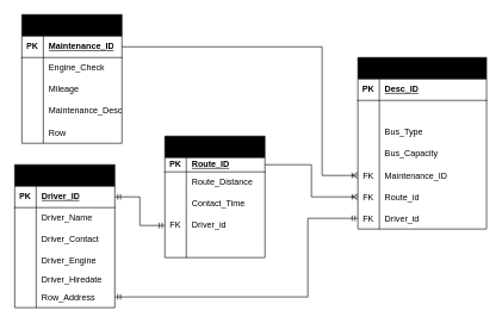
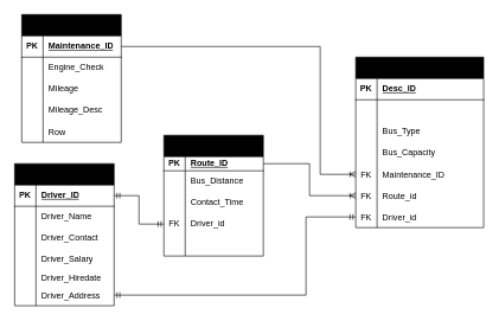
  <mxCell id="0" />
  <mxCell id="1" parent="0" />
  <mxCell id="2" value="ROUTES" style="shape=table;startSize=30;container=1;collapsible=1;childLayout=tableLayout;fixedRows=1;rowLines=0;fontStyle=1;align=center;resizeLast=1;html=1;fillColor=#000000;" parent="1" vertex="1"><mxGeometry x="230" y="190" width="140" height="170" as="geometry" /></mxCell>
  <mxCell id="3" value="" style="shape=tableRow;horizontal=0;startSize=0;swimlaneHead=0;swimlaneBody=0;fillColor=none;collapsible=0;dropTarget=0;points=[[0,0.5],[1,0.5]];portConstraint=eastwest;top=0;left=0;right=0;bottom=1;" parent="2" vertex="1"><mxGeometry y="30" width="140" height="20" as="geometry" /></mxCell>
  <mxCell id="4" value="PK" style="shape=partialRectangle;connectable=0;fillColor=none;top=0;left=0;bottom=0;right=0;fontStyle=1;overflow=hidden;whiteSpace=wrap;html=1;" parent="3" vertex="1"><mxGeometry width="30" height="20" as="geometry"><mxRectangle width="30" height="20" as="alternateBounds" /></mxGeometry></mxCell>
  <mxCell id="5" value="Route_ID" style="shape=partialRectangle;connectable=0;fillColor=none;top=0;left=0;bottom=0;right=0;align=left;spacingLeft=6;fontStyle=5;overflow=hidden;whiteSpace=wrap;html=1;" parent="3" vertex="1"><mxGeometry x="30" width="110" height="20" as="geometry"><mxRectangle width="110" height="20" as="alternateBounds" /></mxGeometry></mxCell>
  <mxCell id="6" value="" style="shape=tableRow;horizontal=0;startSize=0;swimlaneHead=0;swimlaneBody=0;fillColor=none;collapsible=0;dropTarget=0;points=[[0,0.5],[1,0.5]];portConstraint=eastwest;top=0;left=0;right=0;bottom=0;" parent="2" vertex="1"><mxGeometry y="50" width="140" height="30" as="geometry" /></mxCell>
  <mxCell id="7" value="" style="shape=partialRectangle;connectable=0;fillColor=none;top=0;left=0;bottom=0;right=0;editable=1;overflow=hidden;whiteSpace=wrap;html=1;" parent="6" vertex="1"><mxGeometry width="30" height="30" as="geometry"><mxRectangle width="30" height="30" as="alternateBounds" /></mxGeometry></mxCell>
- <mxCell id="8" value="Route_Distance" style="shape=partialRectangle;connectable=0;fillColor=none;top=0;left=0;bottom=0;right=0;align=left;spacingLeft=6;overflow=hidden;whiteSpace=wrap;html=1;" parent="6" vertex="1"><mxGeometry x="30" width="110" height="30" as="geometry"><mxRectangle width="110" height="30" as="alternateBounds" /></mxGeometry></mxCell>
+ <mxCell id="8" value="Bus_Distance" style="shape=partialRectangle;connectable=0;fillColor=none;top=0;left=0;bottom=0;right=0;align=left;spacingLeft=6;overflow=hidden;whiteSpace=wrap;html=1;" parent="6" vertex="1"><mxGeometry x="30" width="110" height="30" as="geometry"><mxRectangle width="110" height="30" as="alternateBounds" /></mxGeometry></mxCell>
  <mxCell id="9" value="" style="shape=tableRow;horizontal=0;startSize=0;swimlaneHead=0;swimlaneBody=0;fillColor=none;collapsible=0;dropTarget=0;points=[[0,0.5],[1,0.5]];portConstraint=eastwest;top=0;left=0;right=0;bottom=0;" parent="2" vertex="1"><mxGeometry y="80" width="140" height="30" as="geometry" /></mxCell>
  <mxCell id="10" value="" style="shape=partialRectangle;connectable=0;fillColor=none;top=0;left=0;bottom=0;right=0;editable=1;overflow=hidden;whiteSpace=wrap;html=1;" parent="9" vertex="1"><mxGeometry width="30" height="30" as="geometry"><mxRectangle width="30" height="30" as="alternateBounds" /></mxGeometry></mxCell>
  <mxCell id="11" value="Contact_Time" style="shape=partialRectangle;connectable=0;fillColor=none;top=0;left=0;bottom=0;right=0;align=left;spacingLeft=6;overflow=hidden;whiteSpace=wrap;html=1;" parent="9" vertex="1"><mxGeometry x="30" width="110" height="30" as="geometry"><mxRectangle width="110" height="30" as="alternateBounds" /></mxGeometry></mxCell>
  <mxCell id="12" value="" style="shape=tableRow;horizontal=0;startSize=0;swimlaneHead=0;swimlaneBody=0;fillColor=none;collapsible=0;dropTarget=0;points=[[0,0.5],[1,0.5]];portConstraint=eastwest;top=0;left=0;right=0;bottom=0;" parent="2" vertex="1"><mxGeometry y="110" width="140" height="30" as="geometry" /></mxCell>
  <mxCell id="13" value="FK" style="shape=partialRectangle;connectable=0;fillColor=none;top=0;left=0;bottom=0;right=0;editable=1;overflow=hidden;whiteSpace=wrap;html=1;" parent="12" vertex="1"><mxGeometry width="30" height="30" as="geometry"><mxRectangle width="30" height="30" as="alternateBounds" /></mxGeometry></mxCell>
  <mxCell id="14" value="&lt;span style=&quot;text-wrap-mode: nowrap;&quot;&gt;Driver_id&lt;/span&gt;" style="shape=partialRectangle;connectable=0;fillColor=none;top=0;left=0;bottom=0;right=0;align=left;spacingLeft=6;overflow=hidden;whiteSpace=wrap;html=1;" parent="12" vertex="1"><mxGeometry x="30" width="110" height="30" as="geometry"><mxRectangle width="110" height="30" as="alternateBounds" /></mxGeometry></mxCell>
  <mxCell id="15" value="" style="shape=tableRow;horizontal=0;startSize=0;swimlaneHead=0;swimlaneBody=0;fillColor=none;collapsible=0;dropTarget=0;points=[[0,0.5],[1,0.5]];portConstraint=eastwest;top=0;left=0;right=0;bottom=0;" parent="2" vertex="1"><mxGeometry y="140" width="140" height="30" as="geometry" /></mxCell>
  <mxCell id="16" value="" style="shape=partialRectangle;connectable=0;fillColor=none;top=0;left=0;bottom=0;right=0;editable=1;overflow=hidden;" parent="15" vertex="1"><mxGeometry width="30" height="30" as="geometry"><mxRectangle width="30" height="30" as="alternateBounds" /></mxGeometry></mxCell>
  <mxCell id="17" value="" style="shape=partialRectangle;connectable=0;fillColor=none;top=0;left=0;bottom=0;right=0;align=left;spacingLeft=6;overflow=hidden;" parent="15" vertex="1"><mxGeometry x="30" width="110" height="30" as="geometry"><mxRectangle width="110" height="30" as="alternateBounds" /></mxGeometry></mxCell>
  <mxCell id="18" value="LOGS" style="shape=table;startSize=30;container=1;collapsible=1;childLayout=tableLayout;fixedRows=1;rowLines=0;fontStyle=1;align=center;resizeLast=1;html=1;fillColor=#000000;" parent="1" vertex="1"><mxGeometry x="20" y="230" width="140" height="200" as="geometry" /></mxCell>
  <mxCell id="19" value="" style="shape=tableRow;horizontal=0;startSize=0;swimlaneHead=0;swimlaneBody=0;fillColor=none;collapsible=0;dropTarget=0;points=[[0,0.5],[1,0.5]];portConstraint=eastwest;top=0;left=0;right=0;bottom=1;" parent="18" vertex="1"><mxGeometry y="30" width="140" height="30" as="geometry" /></mxCell>
  <mxCell id="20" value="PK" style="shape=partialRectangle;connectable=0;fillColor=none;top=0;left=0;bottom=0;right=0;fontStyle=1;overflow=hidden;whiteSpace=wrap;html=1;" parent="19" vertex="1"><mxGeometry width="30" height="30" as="geometry"><mxRectangle width="30" height="30" as="alternateBounds" /></mxGeometry></mxCell>
  <mxCell id="21" value="Driver_ID" style="shape=partialRectangle;connectable=0;fillColor=none;top=0;left=0;bottom=0;right=0;align=left;spacingLeft=6;fontStyle=5;overflow=hidden;whiteSpace=wrap;html=1;" parent="19" vertex="1"><mxGeometry x="30" width="110" height="30" as="geometry"><mxRectangle width="110" height="30" as="alternateBounds" /></mxGeometry></mxCell>
  <mxCell id="22" value="" style="shape=tableRow;horizontal=0;startSize=0;swimlaneHead=0;swimlaneBody=0;fillColor=none;collapsible=0;dropTarget=0;points=[[0,0.5],[1,0.5]];portConstraint=eastwest;top=0;left=0;right=0;bottom=0;" parent="18" vertex="1"><mxGeometry y="60" width="140" height="30" as="geometry" /></mxCell>
  <mxCell id="23" value="" style="shape=partialRectangle;connectable=0;fillColor=none;top=0;left=0;bottom=0;right=0;editable=1;overflow=hidden;whiteSpace=wrap;html=1;" parent="22" vertex="1"><mxGeometry width="30" height="30" as="geometry"><mxRectangle width="30" height="30" as="alternateBounds" /></mxGeometry></mxCell>
  <mxCell id="24" value="Driver_Name" style="shape=partialRectangle;connectable=0;fillColor=none;top=0;left=0;bottom=0;right=0;align=left;spacingLeft=6;overflow=hidden;whiteSpace=wrap;html=1;" parent="22" vertex="1"><mxGeometry x="30" width="110" height="30" as="geometry"><mxRectangle width="110" height="30" as="alternateBounds" /></mxGeometry></mxCell>
  <mxCell id="25" value="" style="shape=tableRow;horizontal=0;startSize=0;swimlaneHead=0;swimlaneBody=0;fillColor=none;collapsible=0;dropTarget=0;points=[[0,0.5],[1,0.5]];portConstraint=eastwest;top=0;left=0;right=0;bottom=0;" parent="18" vertex="1"><mxGeometry y="90" width="140" height="30" as="geometry" /></mxCell>
  <mxCell id="26" value="" style="shape=partialRectangle;connectable=0;fillColor=none;top=0;left=0;bottom=0;right=0;editable=1;overflow=hidden;whiteSpace=wrap;html=1;" parent="25" vertex="1"><mxGeometry width="30" height="30" as="geometry"><mxRectangle width="30" height="30" as="alternateBounds" /></mxGeometry></mxCell>
  <mxCell id="27" value="Driver_Contact" style="shape=partialRectangle;connectable=0;fillColor=none;top=0;left=0;bottom=0;right=0;align=left;spacingLeft=6;overflow=hidden;whiteSpace=wrap;html=1;" parent="25" vertex="1"><mxGeometry x="30" width="110" height="30" as="geometry"><mxRectangle width="110" height="30" as="alternateBounds" /></mxGeometry></mxCell>
  <mxCell id="28" value="" style="shape=tableRow;horizontal=0;startSize=0;swimlaneHead=0;swimlaneBody=0;fillColor=none;collapsible=0;dropTarget=0;points=[[0,0.5],[1,0.5]];portConstraint=eastwest;top=0;left=0;right=0;bottom=0;" parent="18" vertex="1"><mxGeometry y="120" width="140" height="30" as="geometry" /></mxCell>
  <mxCell id="29" value="" style="shape=partialRectangle;connectable=0;fillColor=none;top=0;left=0;bottom=0;right=0;editable=1;overflow=hidden;whiteSpace=wrap;html=1;" parent="28" vertex="1"><mxGeometry width="30" height="30" as="geometry"><mxRectangle width="30" height="30" as="alternateBounds" /></mxGeometry></mxCell>
- <mxCell id="30" value="Driver_Engine" style="shape=partialRectangle;connectable=0;fillColor=none;top=0;left=0;bottom=0;right=0;align=left;spacingLeft=6;overflow=hidden;whiteSpace=wrap;html=1;" parent="28" vertex="1"><mxGeometry x="30" width="110" height="30" as="geometry"><mxRectangle width="110" height="30" as="alternateBounds" /></mxGeometry></mxCell>
+ <mxCell id="30" value="Driver_Salary" style="shape=partialRectangle;connectable=0;fillColor=none;top=0;left=0;bottom=0;right=0;align=left;spacingLeft=6;overflow=hidden;whiteSpace=wrap;html=1;" parent="28" vertex="1"><mxGeometry x="30" width="110" height="30" as="geometry"><mxRectangle width="110" height="30" as="alternateBounds" /></mxGeometry></mxCell>
  <mxCell id="31" value="" style="shape=tableRow;horizontal=0;startSize=0;swimlaneHead=0;swimlaneBody=0;fillColor=none;collapsible=0;dropTarget=0;points=[[0,0.5],[1,0.5]];portConstraint=eastwest;top=0;left=0;right=0;bottom=0;" parent="18" vertex="1"><mxGeometry y="150" width="140" height="20" as="geometry" /></mxCell>
  <mxCell id="32" value="" style="shape=partialRectangle;connectable=0;fillColor=none;top=0;left=0;bottom=0;right=0;editable=1;overflow=hidden;" parent="31" vertex="1"><mxGeometry width="30" height="20" as="geometry"><mxRectangle width="30" height="20" as="alternateBounds" /></mxGeometry></mxCell>
  <mxCell id="33" value="Driver_Hiredate" style="shape=partialRectangle;connectable=0;fillColor=none;top=0;left=0;bottom=0;right=0;align=left;spacingLeft=6;overflow=hidden;" parent="31" vertex="1"><mxGeometry x="30" width="110" height="20" as="geometry"><mxRectangle width="110" height="20" as="alternateBounds" /></mxGeometry></mxCell>
  <mxCell id="34" value="" style="shape=tableRow;horizontal=0;startSize=0;swimlaneHead=0;swimlaneBody=0;fillColor=none;collapsible=0;dropTarget=0;points=[[0,0.5],[1,0.5]];portConstraint=eastwest;top=0;left=0;right=0;bottom=0;" parent="18" vertex="1"><mxGeometry y="170" width="140" height="30" as="geometry" /></mxCell>
  <mxCell id="35" value="" style="shape=partialRectangle;connectable=0;fillColor=none;top=0;left=0;bottom=0;right=0;editable=1;overflow=hidden;" parent="34" vertex="1"><mxGeometry width="30" height="30" as="geometry"><mxRectangle width="30" height="30" as="alternateBounds" /></mxGeometry></mxCell>
- <mxCell id="36" value="Row_Address" style="shape=partialRectangle;connectable=0;fillColor=none;top=0;left=0;bottom=0;right=0;align=left;spacingLeft=6;overflow=hidden;" parent="34" vertex="1"><mxGeometry x="30" width="110" height="30" as="geometry"><mxRectangle width="110" height="30" as="alternateBounds" /></mxGeometry></mxCell>
+ <mxCell id="36" value="Driver_Address" style="shape=partialRectangle;connectable=0;fillColor=none;top=0;left=0;bottom=0;right=0;align=left;spacingLeft=6;overflow=hidden;" parent="34" vertex="1"><mxGeometry x="30" width="110" height="30" as="geometry"><mxRectangle width="110" height="30" as="alternateBounds" /></mxGeometry></mxCell>
  <mxCell id="37" value="MAINTENANCE_LOGS" style="shape=table;startSize=30;container=1;collapsible=1;childLayout=tableLayout;fixedRows=1;rowLines=0;fontStyle=1;align=center;resizeLast=1;html=1;fillColor=#000000;" parent="1" vertex="1"><mxGeometry x="30" y="20" width="140" height="180" as="geometry" /></mxCell>
  <mxCell id="38" value="" style="shape=tableRow;horizontal=0;startSize=0;swimlaneHead=0;swimlaneBody=0;fillColor=none;collapsible=0;dropTarget=0;points=[[0,0.5],[1,0.5]];portConstraint=eastwest;top=0;left=0;right=0;bottom=1;" parent="37" vertex="1"><mxGeometry y="30" width="140" height="30" as="geometry" /></mxCell>
  <mxCell id="39" value="PK" style="shape=partialRectangle;connectable=0;fillColor=none;top=0;left=0;bottom=0;right=0;fontStyle=1;overflow=hidden;whiteSpace=wrap;html=1;" parent="38" vertex="1"><mxGeometry width="30" height="30" as="geometry"><mxRectangle width="30" height="30" as="alternateBounds" /></mxGeometry></mxCell>
  <mxCell id="40" value="Maintenance_ID" style="shape=partialRectangle;connectable=0;fillColor=none;top=0;left=0;bottom=0;right=0;align=left;spacingLeft=6;fontStyle=5;overflow=hidden;whiteSpace=wrap;html=1;" parent="38" vertex="1"><mxGeometry x="30" width="110" height="30" as="geometry"><mxRectangle width="110" height="30" as="alternateBounds" /></mxGeometry></mxCell>
  <mxCell id="41" value="" style="shape=tableRow;horizontal=0;startSize=0;swimlaneHead=0;swimlaneBody=0;fillColor=none;collapsible=0;dropTarget=0;points=[[0,0.5],[1,0.5]];portConstraint=eastwest;top=0;left=0;right=0;bottom=0;" parent="37" vertex="1"><mxGeometry y="60" width="140" height="30" as="geometry" /></mxCell>
  <mxCell id="42" value="" style="shape=partialRectangle;connectable=0;fillColor=none;top=0;left=0;bottom=0;right=0;editable=1;overflow=hidden;whiteSpace=wrap;html=1;" parent="41" vertex="1"><mxGeometry width="30" height="30" as="geometry"><mxRectangle width="30" height="30" as="alternateBounds" /></mxGeometry></mxCell>
  <mxCell id="43" value="Engine_Check" style="shape=partialRectangle;connectable=0;fillColor=none;top=0;left=0;bottom=0;right=0;align=left;spacingLeft=6;overflow=hidden;whiteSpace=wrap;html=1;" parent="41" vertex="1"><mxGeometry x="30" width="110" height="30" as="geometry"><mxRectangle width="110" height="30" as="alternateBounds" /></mxGeometry></mxCell>
  <mxCell id="44" value="" style="shape=tableRow;horizontal=0;startSize=0;swimlaneHead=0;swimlaneBody=0;fillColor=none;collapsible=0;dropTarget=0;points=[[0,0.5],[1,0.5]];portConstraint=eastwest;top=0;left=0;right=0;bottom=0;" parent="37" vertex="1"><mxGeometry y="90" width="140" height="30" as="geometry" /></mxCell>
  <mxCell id="45" value="" style="shape=partialRectangle;connectable=0;fillColor=none;top=0;left=0;bottom=0;right=0;editable=1;overflow=hidden;whiteSpace=wrap;html=1;" parent="44" vertex="1"><mxGeometry width="30" height="30" as="geometry"><mxRectangle width="30" height="30" as="alternateBounds" /></mxGeometry></mxCell>
  <mxCell id="46" value="Mileage" style="shape=partialRectangle;connectable=0;fillColor=none;top=0;left=0;bottom=0;right=0;align=left;spacingLeft=6;overflow=hidden;whiteSpace=wrap;html=1;" parent="44" vertex="1"><mxGeometry x="30" width="110" height="30" as="geometry"><mxRectangle width="110" height="30" as="alternateBounds" /></mxGeometry></mxCell>
  <mxCell id="47" value="" style="shape=tableRow;horizontal=0;startSize=0;swimlaneHead=0;swimlaneBody=0;fillColor=none;collapsible=0;dropTarget=0;points=[[0,0.5],[1,0.5]];portConstraint=eastwest;top=0;left=0;right=0;bottom=0;" parent="37" vertex="1"><mxGeometry y="120" width="140" height="30" as="geometry" /></mxCell>
  <mxCell id="48" value="" style="shape=partialRectangle;connectable=0;fillColor=none;top=0;left=0;bottom=0;right=0;editable=1;overflow=hidden;whiteSpace=wrap;html=1;" parent="47" vertex="1"><mxGeometry width="30" height="30" as="geometry"><mxRectangle width="30" height="30" as="alternateBounds" /></mxGeometry></mxCell>
- <mxCell id="49" value="Maintenance_Desc" style="shape=partialRectangle;connectable=0;fillColor=none;top=0;left=0;bottom=0;right=0;align=left;spacingLeft=6;overflow=hidden;whiteSpace=wrap;html=1;" parent="47" vertex="1"><mxGeometry x="30" width="110" height="30" as="geometry"><mxRectangle width="110" height="30" as="alternateBounds" /></mxGeometry></mxCell>
+ <mxCell id="49" value="Mileage_Desc" style="shape=partialRectangle;connectable=0;fillColor=none;top=0;left=0;bottom=0;right=0;align=left;spacingLeft=6;overflow=hidden;whiteSpace=wrap;html=1;" parent="47" vertex="1"><mxGeometry x="30" width="110" height="30" as="geometry"><mxRectangle width="110" height="30" as="alternateBounds" /></mxGeometry></mxCell>
  <mxCell id="50" value="" style="shape=tableRow;horizontal=0;startSize=0;swimlaneHead=0;swimlaneBody=0;fillColor=none;collapsible=0;dropTarget=0;points=[[0,0.5],[1,0.5]];portConstraint=eastwest;top=0;left=0;right=0;bottom=0;" parent="37" vertex="1"><mxGeometry y="150" width="140" height="30" as="geometry" /></mxCell>
  <mxCell id="51" value="" style="shape=partialRectangle;connectable=0;fillColor=none;top=0;left=0;bottom=0;right=0;editable=1;overflow=hidden;" parent="50" vertex="1"><mxGeometry width="30" height="30" as="geometry"><mxRectangle width="30" height="30" as="alternateBounds" /></mxGeometry></mxCell>
  <mxCell id="52" value="Row" style="shape=partialRectangle;connectable=0;fillColor=none;top=0;left=0;bottom=0;right=0;align=left;spacingLeft=6;overflow=hidden;" parent="50" vertex="1"><mxGeometry x="30" width="110" height="30" as="geometry"><mxRectangle width="110" height="30" as="alternateBounds" /></mxGeometry></mxCell>
  <mxCell id="53" value="BUSES" style="shape=table;startSize=30;container=1;collapsible=1;childLayout=tableLayout;fixedRows=1;rowLines=0;fontStyle=1;align=center;resizeLast=1;html=1;fillColor=#000000;" parent="1" vertex="1"><mxGeometry x="500" y="80" width="180" height="240" as="geometry" /></mxCell>
  <mxCell id="54" value="" style="shape=tableRow;horizontal=0;startSize=0;swimlaneHead=0;swimlaneBody=0;fillColor=none;collapsible=0;dropTarget=0;points=[[0,0.5],[1,0.5]];portConstraint=eastwest;top=0;left=0;right=0;bottom=1;" parent="53" vertex="1"><mxGeometry y="30" width="180" height="30" as="geometry" /></mxCell>
  <mxCell id="55" value="PK" style="shape=partialRectangle;connectable=0;fillColor=none;top=0;left=0;bottom=0;right=0;fontStyle=1;overflow=hidden;whiteSpace=wrap;html=1;" parent="54" vertex="1"><mxGeometry width="30" height="30" as="geometry"><mxRectangle width="30" height="30" as="alternateBounds" /></mxGeometry></mxCell>
  <mxCell id="56" value="Desc_ID" style="shape=partialRectangle;connectable=0;fillColor=none;top=0;left=0;bottom=0;right=0;align=left;spacingLeft=6;fontStyle=5;overflow=hidden;whiteSpace=wrap;html=1;" parent="54" vertex="1"><mxGeometry x="30" width="150" height="30" as="geometry"><mxRectangle width="150" height="30" as="alternateBounds" /></mxGeometry></mxCell>
  <mxCell id="57" value="" style="shape=tableRow;horizontal=0;startSize=0;swimlaneHead=0;swimlaneBody=0;fillColor=none;collapsible=0;dropTarget=0;points=[[0,0.5],[1,0.5]];portConstraint=eastwest;top=0;left=0;right=0;bottom=0;" parent="53" vertex="1"><mxGeometry y="60" width="180" height="30" as="geometry" /></mxCell>
  <mxCell id="58" value="" style="shape=partialRectangle;connectable=0;fillColor=none;top=0;left=0;bottom=0;right=0;editable=1;overflow=hidden;whiteSpace=wrap;html=1;" parent="57" vertex="1"><mxGeometry width="30" height="30" as="geometry"><mxRectangle width="30" height="30" as="alternateBounds" /></mxGeometry></mxCell>
  <mxCell id="59" value="" style="shape=partialRectangle;connectable=0;fillColor=none;top=0;left=0;bottom=0;right=0;align=left;spacingLeft=6;overflow=hidden;whiteSpace=wrap;html=1;" parent="57" vertex="1"><mxGeometry x="30" width="150" height="30" as="geometry"><mxRectangle width="150" height="30" as="alternateBounds" /></mxGeometry></mxCell>
  <mxCell id="60" value="" style="shape=tableRow;horizontal=0;startSize=0;swimlaneHead=0;swimlaneBody=0;fillColor=none;collapsible=0;dropTarget=0;points=[[0,0.5],[1,0.5]];portConstraint=eastwest;top=0;left=0;right=0;bottom=0;" parent="53" vertex="1"><mxGeometry y="90" width="180" height="30" as="geometry" /></mxCell>
  <mxCell id="61" value="" style="shape=partialRectangle;connectable=0;fillColor=none;top=0;left=0;bottom=0;right=0;editable=1;overflow=hidden;whiteSpace=wrap;html=1;" parent="60" vertex="1"><mxGeometry width="30" height="30" as="geometry"><mxRectangle width="30" height="30" as="alternateBounds" /></mxGeometry></mxCell>
  <mxCell id="62" value="Bus_Type" style="shape=partialRectangle;connectable=0;fillColor=none;top=0;left=0;bottom=0;right=0;align=left;spacingLeft=6;overflow=hidden;whiteSpace=wrap;html=1;" parent="60" vertex="1"><mxGeometry x="30" width="150" height="30" as="geometry"><mxRectangle width="150" height="30" as="alternateBounds" /></mxGeometry></mxCell>
  <mxCell id="63" value="" style="shape=tableRow;horizontal=0;startSize=0;swimlaneHead=0;swimlaneBody=0;fillColor=none;collapsible=0;dropTarget=0;points=[[0,0.5],[1,0.5]];portConstraint=eastwest;top=0;left=0;right=0;bottom=0;" parent="53" vertex="1"><mxGeometry y="120" width="180" height="30" as="geometry" /></mxCell>
  <mxCell id="64" value="" style="shape=partialRectangle;connectable=0;fillColor=none;top=0;left=0;bottom=0;right=0;editable=1;overflow=hidden;whiteSpace=wrap;html=1;" parent="63" vertex="1"><mxGeometry width="30" height="30" as="geometry"><mxRectangle width="30" height="30" as="alternateBounds" /></mxGeometry></mxCell>
  <mxCell id="65" value="&lt;span style=&quot;text-wrap-mode: nowrap;&quot;&gt;Bus_Capacity&lt;/span&gt;" style="shape=partialRectangle;connectable=0;fillColor=none;top=0;left=0;bottom=0;right=0;align=left;spacingLeft=6;overflow=hidden;whiteSpace=wrap;html=1;" parent="63" vertex="1"><mxGeometry x="30" width="150" height="30" as="geometry"><mxRectangle width="150" height="30" as="alternateBounds" /></mxGeometry></mxCell>
  <mxCell id="66" value="" style="shape=tableRow;horizontal=0;startSize=0;swimlaneHead=0;swimlaneBody=0;fillColor=none;collapsible=0;dropTarget=0;points=[[0,0.5],[1,0.5]];portConstraint=eastwest;top=0;left=0;right=0;bottom=0;" parent="53" vertex="1"><mxGeometry y="150" width="180" height="30" as="geometry" /></mxCell>
  <mxCell id="67" value="FK" style="shape=partialRectangle;connectable=0;fillColor=none;top=0;left=0;bottom=0;right=0;editable=1;overflow=hidden;" parent="66" vertex="1"><mxGeometry width="30" height="30" as="geometry"><mxRectangle width="30" height="30" as="alternateBounds" /></mxGeometry></mxCell>
  <mxCell id="68" value="Maintenance_ID" style="shape=partialRectangle;connectable=0;fillColor=none;top=0;left=0;bottom=0;right=0;align=left;spacingLeft=6;overflow=hidden;" parent="66" vertex="1"><mxGeometry x="30" width="150" height="30" as="geometry"><mxRectangle width="150" height="30" as="alternateBounds" /></mxGeometry></mxCell>
  <mxCell id="69" value="" style="shape=tableRow;horizontal=0;startSize=0;swimlaneHead=0;swimlaneBody=0;fillColor=none;collapsible=0;dropTarget=0;points=[[0,0.5],[1,0.5]];portConstraint=eastwest;top=0;left=0;right=0;bottom=0;" parent="53" vertex="1"><mxGeometry y="180" width="180" height="30" as="geometry" /></mxCell>
  <mxCell id="70" value="FK" style="shape=partialRectangle;connectable=0;fillColor=none;top=0;left=0;bottom=0;right=0;editable=1;overflow=hidden;" parent="69" vertex="1"><mxGeometry width="30" height="30" as="geometry"><mxRectangle width="30" height="30" as="alternateBounds" /></mxGeometry></mxCell>
  <mxCell id="71" value="Route_id" style="shape=partialRectangle;connectable=0;fillColor=none;top=0;left=0;bottom=0;right=0;align=left;spacingLeft=6;overflow=hidden;" parent="69" vertex="1"><mxGeometry x="30" width="150" height="30" as="geometry"><mxRectangle width="150" height="30" as="alternateBounds" /></mxGeometry></mxCell>
  <mxCell id="72" value="" style="shape=tableRow;horizontal=0;startSize=0;swimlaneHead=0;swimlaneBody=0;fillColor=none;collapsible=0;dropTarget=0;points=[[0,0.5],[1,0.5]];portConstraint=eastwest;top=0;left=0;right=0;bottom=0;" vertex="1" parent="53"><mxGeometry y="210" width="180" height="30" as="geometry" /></mxCell>
  <mxCell id="73" value="FK" style="shape=partialRectangle;connectable=0;fillColor=none;top=0;left=0;bottom=0;right=0;editable=1;overflow=hidden;" vertex="1" parent="72"><mxGeometry width="30" height="30" as="geometry"><mxRectangle width="30" height="30" as="alternateBounds" /></mxGeometry></mxCell>
  <mxCell id="74" value="Driver_id" style="shape=partialRectangle;connectable=0;fillColor=none;top=0;left=0;bottom=0;right=0;align=left;spacingLeft=6;overflow=hidden;" vertex="1" parent="72"><mxGeometry x="30" width="150" height="30" as="geometry"><mxRectangle width="150" height="30" as="alternateBounds" /></mxGeometry></mxCell>
  <mxCell id="75" value="" style="edgeStyle=orthogonalEdgeStyle;fontSize=12;html=1;endArrow=ERmandOne;startArrow=ERmandOne;rounded=0;entryX=0;entryY=0.5;entryDx=0;entryDy=0;exitX=1;exitY=0.5;exitDx=0;exitDy=0;" edge="1" parent="1" source="34" target="72"><mxGeometry width="100" height="100" relative="1" as="geometry"><mxPoint x="240" y="510" as="sourcePoint" /><mxPoint x="370" y="340" as="targetPoint" /><Array as="points"><mxPoint x="430" y="415" /><mxPoint x="430" y="305" /></Array></mxGeometry></mxCell>
  <mxCell id="76" value="" style="edgeStyle=orthogonalEdgeStyle;fontSize=12;html=1;endArrow=ERoneToMany;rounded=0;entryX=0;entryY=0.5;entryDx=0;entryDy=0;exitX=1;exitY=0.5;exitDx=0;exitDy=0;" edge="1" parent="1" source="3" target="69"><mxGeometry width="100" height="100" relative="1" as="geometry"><mxPoint x="270" y="440" as="sourcePoint" /><mxPoint x="240" y="550" as="targetPoint" /></mxGeometry></mxCell>
  <mxCell id="77" value="" style="edgeStyle=orthogonalEdgeStyle;fontSize=12;html=1;endArrow=ERoneToMany;rounded=0;entryX=0;entryY=0.5;entryDx=0;entryDy=0;exitX=1;exitY=0.5;exitDx=0;exitDy=0;" edge="1" parent="1" source="38" target="66"><mxGeometry width="100" height="100" relative="1" as="geometry"><mxPoint x="290" y="-40" as="sourcePoint" /><mxPoint x="410" y="15" as="targetPoint" /><Array as="points"><mxPoint x="450" y="65" /><mxPoint x="450" y="245" /></Array></mxGeometry></mxCell>
  <mxCell id="78" value="" style="edgeStyle=orthogonalEdgeStyle;fontSize=12;html=1;endArrow=ERmandOne;startArrow=ERmandOne;rounded=0;exitX=1;exitY=0.5;exitDx=0;exitDy=0;entryX=0;entryY=0.5;entryDx=0;entryDy=0;" edge="1" parent="1" source="19" target="12"><mxGeometry width="100" height="100" relative="1" as="geometry"><mxPoint x="370" y="210" as="sourcePoint" /><mxPoint x="470" y="110" as="targetPoint" /></mxGeometry></mxCell>
